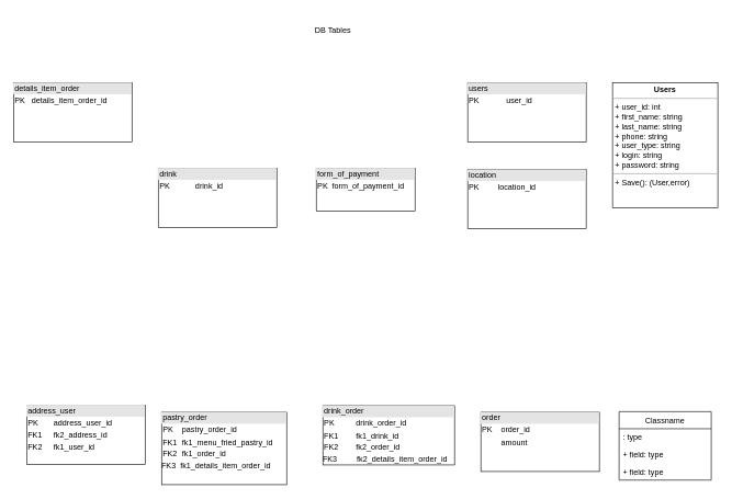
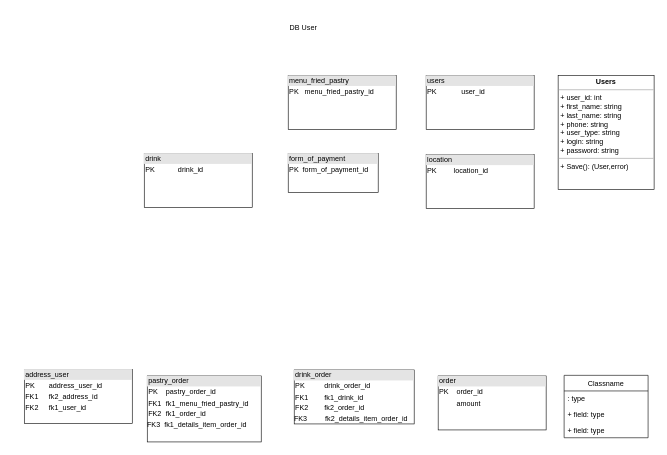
  <mxCell id="0" />
  <mxCell id="1" parent="0" />
- <mxCell id="2" value="&lt;p&gt;DB Tables&lt;/p&gt;" style="text;html=1;align=center;verticalAlign=middle;resizable=0;points=[];autosize=1;strokeColor=none;fillColor=none;" parent="1" vertex="1"><mxGeometry x="465" y="20" width="80" height="50" as="geometry" /></mxCell>
+ <mxCell id="2" value="&lt;p&gt;DB User&lt;/p&gt;" style="text;html=1;align=center;verticalAlign=middle;resizable=0;points=[];autosize=1;strokeColor=none;fillColor=none;" parent="1" vertex="1"><mxGeometry x="465" y="20" width="80" height="50" as="geometry" /></mxCell>
+ <mxCell id="3" value="&lt;div style=&quot;box-sizing:border-box;width:100%;background:#e4e4e4;padding:2px;&quot;&gt;menu_fried_pastry&lt;/div&gt;&lt;table style=&quot;width:100%;font-size:1em;&quot; cellpadding=&quot;2&quot; cellspacing=&quot;0&quot;&gt;&lt;tbody&gt;&lt;tr&gt;&lt;td&gt;PK&lt;/td&gt;&lt;td&gt;menu_fried_pastry_id&lt;/td&gt;&lt;/tr&gt;&lt;tr&gt;&lt;td&gt;&lt;br&gt;&lt;/td&gt;&lt;td&gt;&lt;br&gt;&lt;/td&gt;&lt;/tr&gt;&lt;tr&gt;&lt;td&gt;&lt;/td&gt;&lt;td&gt;&lt;br&gt;&lt;/td&gt;&lt;/tr&gt;&lt;/tbody&gt;&lt;/table&gt;" style="verticalAlign=top;align=left;overflow=fill;html=1;" vertex="1" parent="1"><mxGeometry x="480" y="125" width="180" height="90" as="geometry" /></mxCell>
  <mxCell id="4" value="&lt;div style=&quot;box-sizing:border-box;width:100%;background:#e4e4e4;padding:2px;&quot;&gt;drink&lt;/div&gt;&lt;table style=&quot;width:100%;font-size:1em;&quot; cellpadding=&quot;2&quot; cellspacing=&quot;0&quot;&gt;&lt;tbody&gt;&lt;tr&gt;&lt;td&gt;PK&lt;/td&gt;&lt;td&gt;drink_id&lt;/td&gt;&lt;/tr&gt;&lt;tr&gt;&lt;td&gt;&lt;br&gt;&lt;/td&gt;&lt;td&gt;&lt;br&gt;&lt;/td&gt;&lt;/tr&gt;&lt;tr&gt;&lt;td&gt;&lt;/td&gt;&lt;td&gt;&lt;br&gt;&lt;/td&gt;&lt;/tr&gt;&lt;/tbody&gt;&lt;/table&gt;" style="verticalAlign=top;align=left;overflow=fill;html=1;" vertex="1" parent="1"><mxGeometry x="240" y="255" width="180" height="90" as="geometry" /></mxCell>
  <mxCell id="5" value="&lt;div style=&quot;box-sizing:border-box;width:100%;background:#e4e4e4;padding:2px;&quot;&gt;form_of_payment&lt;/div&gt;&lt;table style=&quot;width:100%;font-size:1em;&quot; cellpadding=&quot;2&quot; cellspacing=&quot;0&quot;&gt;&lt;tbody&gt;&lt;tr&gt;&lt;td&gt;PK&lt;/td&gt;&lt;td&gt;form_of_payment_id&lt;/td&gt;&lt;/tr&gt;&lt;tr&gt;&lt;td&gt;&lt;br&gt;&lt;/td&gt;&lt;td&gt;&lt;br&gt;&lt;/td&gt;&lt;/tr&gt;&lt;tr&gt;&lt;td&gt;&lt;/td&gt;&lt;td&gt;&lt;br&gt;&lt;/td&gt;&lt;/tr&gt;&lt;/tbody&gt;&lt;/table&gt;" style="verticalAlign=top;align=left;overflow=fill;html=1;" vertex="1" parent="1"><mxGeometry x="480" y="255" width="150" height="65" as="geometry" /></mxCell>
- <mxCell id="6" value="&lt;div style=&quot;box-sizing:border-box;width:100%;background:#e4e4e4;padding:2px;&quot;&gt;details_item_order&lt;/div&gt;&lt;table style=&quot;width:100%;font-size:1em;&quot; cellpadding=&quot;2&quot; cellspacing=&quot;0&quot;&gt;&lt;tbody&gt;&lt;tr&gt;&lt;td&gt;PK&lt;/td&gt;&lt;td&gt;details_item_order_id&lt;/td&gt;&lt;/tr&gt;&lt;tr&gt;&lt;td&gt;&lt;br&gt;&lt;/td&gt;&lt;td&gt;&lt;br&gt;&lt;/td&gt;&lt;/tr&gt;&lt;tr&gt;&lt;td&gt;&lt;/td&gt;&lt;td&gt;&lt;br&gt;&lt;/td&gt;&lt;/tr&gt;&lt;/tbody&gt;&lt;/table&gt;" style="verticalAlign=top;align=left;overflow=fill;html=1;" vertex="1" parent="1"><mxGeometry x="20" y="125" width="180" height="90" as="geometry" /></mxCell>
  <mxCell id="7" value="&lt;div style=&quot;box-sizing:border-box;width:100%;background:#e4e4e4;padding:2px;&quot;&gt;order&lt;br&gt;&lt;/div&gt;&lt;table style=&quot;width:100%;font-size:1em;&quot; cellpadding=&quot;2&quot; cellspacing=&quot;0&quot;&gt;&lt;tbody&gt;&lt;tr&gt;&lt;td&gt;PK&lt;/td&gt;&lt;td&gt;order_id&lt;/td&gt;&lt;/tr&gt;&lt;tr&gt;&lt;td&gt;&lt;span style=&quot;&quot;&gt;&#09;&lt;/span&gt;&lt;br&gt;&lt;br&gt;&lt;br&gt;&lt;br&gt;F1&lt;/td&gt;&lt;td&gt;amount&lt;br&gt;&lt;br&gt;&lt;br&gt;&lt;br&gt;fk1_form_of_payment_id&lt;br&gt;&lt;/td&gt;&lt;/tr&gt;&lt;tr&gt;&lt;td&gt;FK2&lt;/td&gt;&lt;td&gt;fk1_user_id&lt;br&gt;&lt;/td&gt;&lt;/tr&gt;&lt;/tbody&gt;&lt;/table&gt;" style="verticalAlign=top;align=left;overflow=fill;html=1;" vertex="1" parent="1"><mxGeometry x="730" y="626" width="180" height="90" as="geometry" /></mxCell>
  <mxCell id="8" value="&lt;div style=&quot;box-sizing:border-box;width:100%;background:#e4e4e4;padding:2px;&quot;&gt;address_user&lt;br&gt;&lt;/div&gt;&lt;table style=&quot;width:100%;font-size:1em;&quot; cellpadding=&quot;2&quot; cellspacing=&quot;0&quot;&gt;&lt;tbody&gt;&lt;tr&gt;&lt;td&gt;PK&lt;/td&gt;&lt;td&gt;address_user_id&lt;/td&gt;&lt;/tr&gt;&lt;tr&gt;&lt;td&gt;FK1&lt;/td&gt;&lt;td&gt;fk2_address_id&lt;br&gt;&lt;/td&gt;&lt;/tr&gt;&lt;tr&gt;&lt;td&gt;FK2&lt;/td&gt;&lt;td&gt;fk1_user_id&lt;br&gt;&lt;/td&gt;&lt;/tr&gt;&lt;/tbody&gt;&lt;/table&gt;" style="verticalAlign=top;align=left;overflow=fill;html=1;" vertex="1" parent="1"><mxGeometry x="40" y="615" width="180" height="90" as="geometry" /></mxCell>
  <mxCell id="9" value="&lt;div style=&quot;box-sizing:border-box;width:100%;background:#e4e4e4;padding:2px;&quot;&gt;pastry_order&lt;br&gt;&lt;/div&gt;&lt;table style=&quot;width:100%;font-size:1em;&quot; cellpadding=&quot;2&quot; cellspacing=&quot;0&quot;&gt;&lt;tbody&gt;&lt;tr&gt;&lt;td&gt;PK&lt;/td&gt;&lt;td&gt;pastry_order_id&lt;/td&gt;&lt;/tr&gt;&lt;tr&gt;&lt;td&gt;FK1&lt;/td&gt;&lt;td&gt;fk1_menu_fried_pastry_id&lt;br&gt;&lt;/td&gt;&lt;/tr&gt;&lt;tr&gt;&lt;td&gt;FK2&lt;/td&gt;&lt;td&gt;fk1_order_id&lt;br&gt;&lt;/td&gt;&lt;/tr&gt;&lt;/tbody&gt;&lt;/table&gt;FK3&amp;nbsp;&amp;nbsp;fk1_details_item_order_id" style="verticalAlign=top;align=left;overflow=fill;html=1;" vertex="1" parent="1"><mxGeometry x="245" y="626" width="190" height="110" as="geometry" /></mxCell>
  <mxCell id="10" value="&lt;div style=&quot;box-sizing:border-box;width:100%;background:#e4e4e4;padding:2px;&quot;&gt;drink_order&lt;br&gt;&lt;/div&gt;&lt;table style=&quot;width:100%;font-size:1em;&quot; cellpadding=&quot;2&quot; cellspacing=&quot;0&quot;&gt;&lt;tbody&gt;&lt;tr&gt;&lt;td&gt;PK&lt;/td&gt;&lt;td&gt;drink_order_id&lt;br&gt;&lt;/td&gt;&lt;/tr&gt;&lt;tr&gt;&lt;td&gt;FK1&lt;/td&gt;&lt;td&gt;fk1_drink_id&lt;br&gt;&lt;/td&gt;&lt;/tr&gt;&lt;tr&gt;&lt;td&gt;FK2&lt;/td&gt;&lt;td&gt;fk2_order_id&lt;br&gt;&lt;/td&gt;&lt;/tr&gt;&lt;/tbody&gt;&lt;/table&gt;FK3&lt;span style=&quot;&quot;&gt;&#09;&lt;/span&gt;&amp;nbsp; &amp;nbsp; &amp;nbsp; &amp;nbsp; fk2_details_item_order_id" style="verticalAlign=top;align=left;overflow=fill;html=1;" vertex="1" parent="1"><mxGeometry x="490" y="616" width="200" height="90" as="geometry" /></mxCell>
  <mxCell id="11" value="&lt;div style=&quot;box-sizing:border-box;width:100%;background:#e4e4e4;padding:2px;&quot;&gt;location&lt;br&gt;&lt;/div&gt;&lt;table style=&quot;width:100%;font-size:1em;&quot; cellpadding=&quot;2&quot; cellspacing=&quot;0&quot;&gt;&lt;tbody&gt;&lt;tr&gt;&lt;td&gt;PK&lt;/td&gt;&lt;td&gt;location_id&lt;br&gt;&lt;/td&gt;&lt;/tr&gt;&lt;tr&gt;&lt;td&gt;&lt;br&gt;&lt;/td&gt;&lt;td&gt;&lt;br&gt;&lt;/td&gt;&lt;/tr&gt;&lt;tr&gt;&lt;td&gt;&lt;/td&gt;&lt;td&gt;&lt;br&gt;&lt;/td&gt;&lt;/tr&gt;&lt;/tbody&gt;&lt;/table&gt;" style="verticalAlign=top;align=left;overflow=fill;html=1;" vertex="1" parent="1"><mxGeometry x="710" y="257" width="180" height="90" as="geometry" /></mxCell>
  <mxCell id="12" value="&lt;div style=&quot;box-sizing:border-box;width:100%;background:#e4e4e4;padding:2px;&quot;&gt;users&lt;br&gt;&lt;/div&gt;&lt;table style=&quot;width:100%;font-size:1em;&quot; cellpadding=&quot;2&quot; cellspacing=&quot;0&quot;&gt;&lt;tbody&gt;&lt;tr&gt;&lt;td&gt;PK&lt;/td&gt;&lt;td&gt;user_id&lt;/td&gt;&lt;/tr&gt;&lt;tr&gt;&lt;td&gt;&lt;br&gt;&lt;/td&gt;&lt;td&gt;&lt;br&gt;&lt;/td&gt;&lt;/tr&gt;&lt;tr&gt;&lt;td&gt;&lt;/td&gt;&lt;td&gt;&lt;br&gt;&lt;/td&gt;&lt;/tr&gt;&lt;/tbody&gt;&lt;/table&gt;" style="verticalAlign=top;align=left;overflow=fill;html=1;" vertex="1" parent="1"><mxGeometry x="710" y="125" width="180" height="90" as="geometry" /></mxCell>
  <mxCell id="13" value="Classname" style="swimlane;fontStyle=0;childLayout=stackLayout;horizontal=1;startSize=26;fillColor=none;horizontalStack=0;resizeParent=1;resizeParentMax=0;resizeLast=0;collapsible=1;marginBottom=0;" vertex="1" parent="1"><mxGeometry x="940" y="625" width="140" height="104" as="geometry"><mxRectangle x="590" y="630" width="100" height="30" as="alternateBounds" /></mxGeometry></mxCell>
  <mxCell id="14" value=": type" style="text;strokeColor=none;fillColor=none;align=left;verticalAlign=top;spacingLeft=4;spacingRight=4;overflow=hidden;rotatable=0;points=[[0,0.5],[1,0.5]];portConstraint=eastwest;" vertex="1" parent="13"><mxGeometry y="26" width="140" height="26" as="geometry" /></mxCell>
  <mxCell id="15" value="+ field: type" style="text;strokeColor=none;fillColor=none;align=left;verticalAlign=top;spacingLeft=4;spacingRight=4;overflow=hidden;rotatable=0;points=[[0,0.5],[1,0.5]];portConstraint=eastwest;" vertex="1" parent="13"><mxGeometry y="52" width="140" height="26" as="geometry" /></mxCell>
  <mxCell id="16" value="+ field: type" style="text;strokeColor=none;fillColor=none;align=left;verticalAlign=top;spacingLeft=4;spacingRight=4;overflow=hidden;rotatable=0;points=[[0,0.5],[1,0.5]];portConstraint=eastwest;" vertex="1" parent="13"><mxGeometry y="78" width="140" height="26" as="geometry" /></mxCell>
  <mxCell id="17" value="&lt;p style=&quot;margin:0px;margin-top:4px;text-align:center;&quot;&gt;&lt;b&gt;Users&lt;/b&gt;&lt;/p&gt;&lt;hr size=&quot;1&quot;&gt;&lt;p style=&quot;margin:0px;margin-left:4px;&quot;&gt;+ user_id: int&lt;/p&gt;&lt;p style=&quot;margin:0px;margin-left:4px;&quot;&gt;+&amp;nbsp;first_name: string&lt;/p&gt;&lt;p style=&quot;margin:0px;margin-left:4px;&quot;&gt;+&amp;nbsp;last_name: string&lt;/p&gt;&lt;p style=&quot;margin:0px;margin-left:4px;&quot;&gt;+&amp;nbsp;phone: string&lt;/p&gt;&lt;p style=&quot;margin:0px;margin-left:4px;&quot;&gt;+&amp;nbsp;user_type: string&lt;/p&gt;&lt;p style=&quot;margin:0px;margin-left:4px;&quot;&gt;+&amp;nbsp;login: string&lt;/p&gt;&lt;p style=&quot;margin:0px;margin-left:4px;&quot;&gt;+&amp;nbsp;password: string&lt;/p&gt;&lt;hr size=&quot;1&quot;&gt;&lt;p style=&quot;margin:0px;margin-left:4px;&quot;&gt;+ Save(): (User,error)&lt;/p&gt;" style="verticalAlign=top;align=left;overflow=fill;fontSize=12;fontFamily=Helvetica;html=1;" vertex="1" parent="1"><mxGeometry x="930" y="125" width="160" height="190" as="geometry" /></mxCell>
